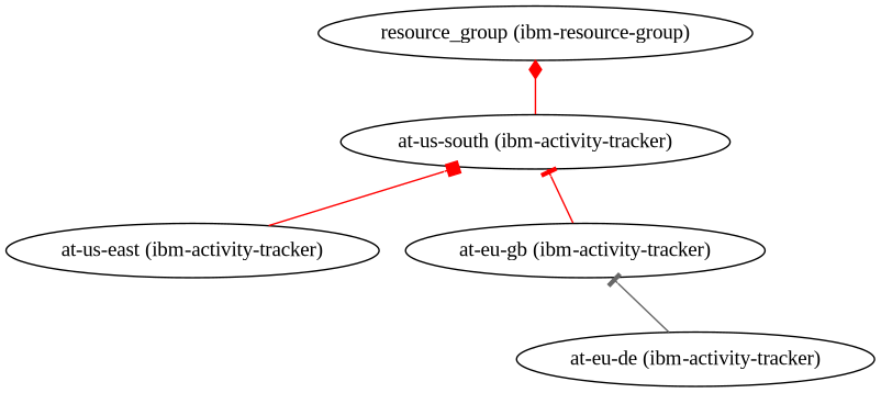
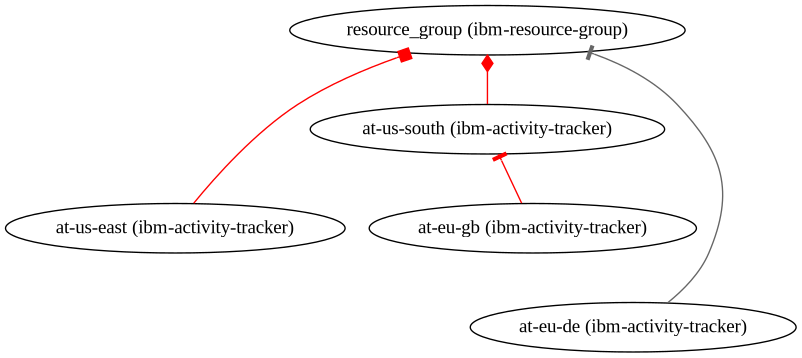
  digraph {
    fontname="Liberation Serif"
    rankdir=BT
    node [fontname="Liberation Serif"]
    edge [arrowhead=tee color=red fontname="Liberation Serif"]
    "at-us-east (ibm-activity-tracker)"
    "resource_group (ibm-resource-group)"
    "at-us-south (ibm-activity-tracker)"
    "at-eu-de (ibm-activity-tracker)"
    "at-eu-gb (ibm-activity-tracker)"
-   "at-us-east (ibm-activity-tracker)" -> "at-us-south (ibm-activity-tracker)" [arrowhead=box]
+   "at-us-east (ibm-activity-tracker)" -> "resource_group (ibm-resource-group)" [arrowhead=box]
    "at-us-south (ibm-activity-tracker)" -> "resource_group (ibm-resource-group)" [arrowhead=diamond]
-   "at-eu-de (ibm-activity-tracker)" -> "at-eu-gb (ibm-activity-tracker)" [color=gray40]
+   "at-eu-de (ibm-activity-tracker)" -> "resource_group (ibm-resource-group)" [color=gray40]
    "at-eu-gb (ibm-activity-tracker)" -> "at-us-south (ibm-activity-tracker)"
  }
